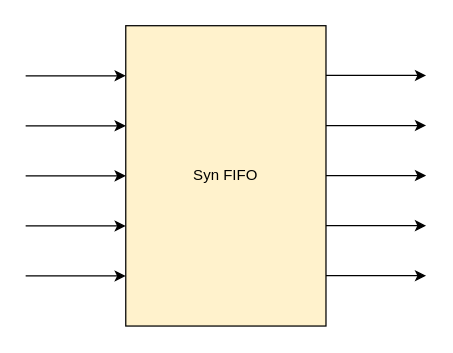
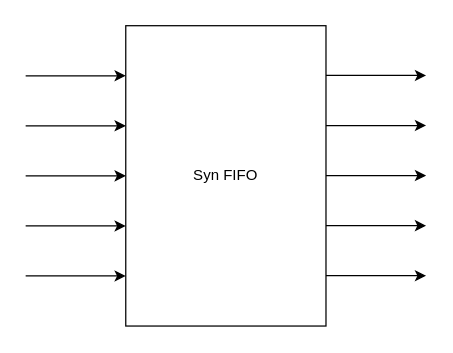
  <mxCell id="0" />
  <mxCell id="1" parent="0" />
- <mxCell id="2" value="Syn FIFO" style="rounded=0;whiteSpace=wrap;html=1;fillColor=#fff2cc;" vertex="1" parent="1"><mxGeometry x="100" y="20" width="160" height="240" as="geometry" /></mxCell>
+ <mxCell id="2" value="Syn FIFO" style="rounded=0;whiteSpace=wrap;html=1;" vertex="1" parent="1"><mxGeometry x="100" y="20" width="160" height="240" as="geometry" /></mxCell>
  <mxCell id="3" value="" style="endArrow=classic;html=1;rounded=0;" edge="1" parent="1"><mxGeometry width="50" height="50" relative="1" as="geometry"><mxPoint x="20" y="60" as="sourcePoint" /><mxPoint x="100" y="60" as="targetPoint" /></mxGeometry></mxCell>
  <mxCell id="4" value="" style="endArrow=classic;html=1;rounded=0;" edge="1" parent="1"><mxGeometry width="50" height="50" relative="1" as="geometry"><mxPoint x="20" y="100" as="sourcePoint" /><mxPoint x="100" y="100" as="targetPoint" /></mxGeometry></mxCell>
  <mxCell id="5" value="" style="endArrow=classic;html=1;rounded=0;" edge="1" parent="1"><mxGeometry width="50" height="50" relative="1" as="geometry"><mxPoint x="20" y="140" as="sourcePoint" /><mxPoint x="100" y="140" as="targetPoint" /></mxGeometry></mxCell>
  <mxCell id="6" value="" style="endArrow=classic;html=1;rounded=0;" edge="1" parent="1"><mxGeometry width="50" height="50" relative="1" as="geometry"><mxPoint x="20" y="180" as="sourcePoint" /><mxPoint x="100" y="180" as="targetPoint" /></mxGeometry></mxCell>
  <mxCell id="7" value="" style="endArrow=classic;html=1;rounded=0;" edge="1" parent="1"><mxGeometry width="50" height="50" relative="1" as="geometry"><mxPoint x="20" y="220" as="sourcePoint" /><mxPoint x="100" y="220" as="targetPoint" /></mxGeometry></mxCell>
  <mxCell id="8" value="" style="endArrow=classic;html=1;rounded=0;" edge="1" parent="1"><mxGeometry width="50" height="50" relative="1" as="geometry"><mxPoint x="260" y="59.76" as="sourcePoint" /><mxPoint x="340" y="59.76" as="targetPoint" /></mxGeometry></mxCell>
  <mxCell id="9" value="" style="endArrow=classic;html=1;rounded=0;" edge="1" parent="1"><mxGeometry width="50" height="50" relative="1" as="geometry"><mxPoint x="260" y="99.76" as="sourcePoint" /><mxPoint x="340" y="99.76" as="targetPoint" /></mxGeometry></mxCell>
  <mxCell id="10" value="" style="endArrow=classic;html=1;rounded=0;" edge="1" parent="1"><mxGeometry width="50" height="50" relative="1" as="geometry"><mxPoint x="260" y="139.76" as="sourcePoint" /><mxPoint x="340" y="139.76" as="targetPoint" /></mxGeometry></mxCell>
  <mxCell id="11" value="" style="endArrow=classic;html=1;rounded=0;" edge="1" parent="1"><mxGeometry width="50" height="50" relative="1" as="geometry"><mxPoint x="260" y="179.76" as="sourcePoint" /><mxPoint x="340" y="179.76" as="targetPoint" /></mxGeometry></mxCell>
  <mxCell id="12" value="" style="endArrow=classic;html=1;rounded=0;" edge="1" parent="1"><mxGeometry width="50" height="50" relative="1" as="geometry"><mxPoint x="260" y="219.76" as="sourcePoint" /><mxPoint x="340" y="219.76" as="targetPoint" /></mxGeometry></mxCell>
